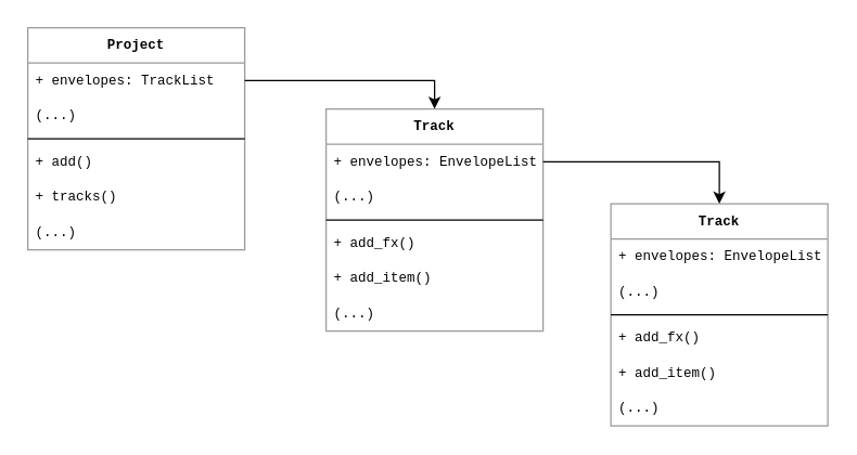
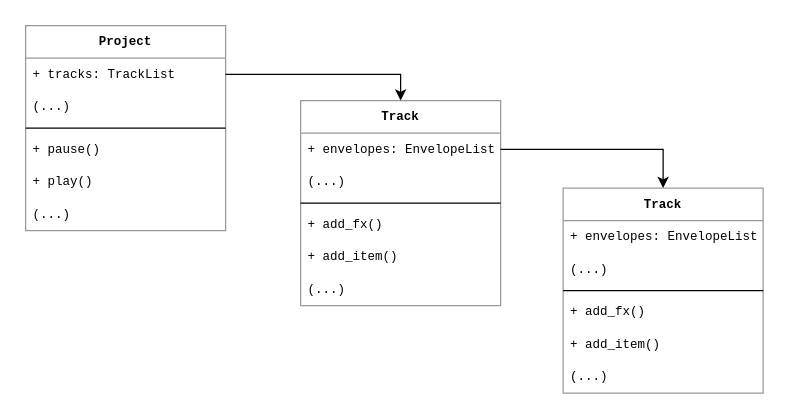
  <mxCell id="0" />
  <mxCell id="1" parent="0" />
  <mxCell id="2" value="Project" style="swimlane;fontStyle=1;align=center;verticalAlign=top;childLayout=stackLayout;horizontal=1;startSize=26;horizontalStack=0;resizeParent=1;resizeParentMax=0;resizeLast=0;collapsible=1;marginBottom=0;fontFamily=Courier New;fontSize=10;strokeColor=#999999;" vertex="1" parent="1"><mxGeometry x="20" y="20" width="160" height="164" as="geometry" /></mxCell>
- <mxCell id="3" value="+ envelopes: TrackList" style="text;strokeColor=none;fillColor=none;align=left;verticalAlign=top;spacingLeft=4;spacingRight=4;overflow=hidden;rotatable=0;points=[[0,0.5],[1,0.5]];portConstraint=eastwest;fontFamily=Courier New;fontSize=10;" vertex="1" parent="2"><mxGeometry y="26" width="160" height="26" as="geometry" /></mxCell>
+ <mxCell id="3" value="+ tracks: TrackList" style="text;strokeColor=none;fillColor=none;align=left;verticalAlign=top;spacingLeft=4;spacingRight=4;overflow=hidden;rotatable=0;points=[[0,0.5],[1,0.5]];portConstraint=eastwest;fontFamily=Courier New;fontSize=10;" vertex="1" parent="2"><mxGeometry y="26" width="160" height="26" as="geometry" /></mxCell>
  <mxCell id="4" value="(...)" style="text;strokeColor=none;fillColor=none;align=left;verticalAlign=top;spacingLeft=4;spacingRight=4;overflow=hidden;rotatable=0;points=[[0,0.5],[1,0.5]];portConstraint=eastwest;fontFamily=Courier New;fontSize=10;" vertex="1" parent="2"><mxGeometry y="52" width="160" height="26" as="geometry" /></mxCell>
  <mxCell id="5" value="" style="line;strokeWidth=1;fillColor=none;align=left;verticalAlign=middle;spacingTop=-1;spacingLeft=3;spacingRight=3;rotatable=0;labelPosition=right;points=[];portConstraint=eastwest;fontFamily=Courier New;fontSize=10;" vertex="1" parent="2"><mxGeometry y="78" width="160" height="8" as="geometry" /></mxCell>
- <mxCell id="6" value="+ add()" style="text;strokeColor=none;fillColor=none;align=left;verticalAlign=top;spacingLeft=4;spacingRight=4;overflow=hidden;rotatable=0;points=[[0,0.5],[1,0.5]];portConstraint=eastwest;fontFamily=Courier New;fontSize=10;" vertex="1" parent="2"><mxGeometry y="86" width="160" height="26" as="geometry" /></mxCell>
- <mxCell id="7" value="+ tracks()" style="text;strokeColor=none;fillColor=none;align=left;verticalAlign=top;spacingLeft=4;spacingRight=4;overflow=hidden;rotatable=0;points=[[0,0.5],[1,0.5]];portConstraint=eastwest;fontFamily=Courier New;fontSize=10;" vertex="1" parent="2"><mxGeometry y="112" width="160" height="26" as="geometry" /></mxCell>
+ <mxCell id="6" value="+ pause()" style="text;strokeColor=none;fillColor=none;align=left;verticalAlign=top;spacingLeft=4;spacingRight=4;overflow=hidden;rotatable=0;points=[[0,0.5],[1,0.5]];portConstraint=eastwest;fontFamily=Courier New;fontSize=10;" vertex="1" parent="2"><mxGeometry y="86" width="160" height="26" as="geometry" /></mxCell>
+ <mxCell id="7" value="+ play()" style="text;strokeColor=none;fillColor=none;align=left;verticalAlign=top;spacingLeft=4;spacingRight=4;overflow=hidden;rotatable=0;points=[[0,0.5],[1,0.5]];portConstraint=eastwest;fontFamily=Courier New;fontSize=10;" vertex="1" parent="2"><mxGeometry y="112" width="160" height="26" as="geometry" /></mxCell>
  <mxCell id="8" value="(...)" style="text;strokeColor=none;fillColor=none;align=left;verticalAlign=top;spacingLeft=4;spacingRight=4;overflow=hidden;rotatable=0;points=[[0,0.5],[1,0.5]];portConstraint=eastwest;fontFamily=Courier New;fontSize=10;" vertex="1" parent="2"><mxGeometry y="138" width="160" height="26" as="geometry" /></mxCell>
  <mxCell id="9" value="Track" style="swimlane;fontStyle=1;align=center;verticalAlign=top;childLayout=stackLayout;horizontal=1;startSize=26;horizontalStack=0;resizeParent=1;resizeParentMax=0;resizeLast=0;collapsible=1;marginBottom=0;fontFamily=Courier New;fontSize=10;strokeColor=#999999;" vertex="1" parent="1"><mxGeometry x="240" y="80" width="160" height="164" as="geometry" /></mxCell>
  <mxCell id="10" value="+ envelopes: EnvelopeList" style="text;strokeColor=none;fillColor=none;align=left;verticalAlign=top;spacingLeft=4;spacingRight=4;overflow=hidden;rotatable=0;points=[[0,0.5],[1,0.5]];portConstraint=eastwest;fontFamily=Courier New;fontSize=10;" vertex="1" parent="9"><mxGeometry y="26" width="160" height="26" as="geometry" /></mxCell>
  <mxCell id="11" value="(...)" style="text;strokeColor=none;fillColor=none;align=left;verticalAlign=top;spacingLeft=4;spacingRight=4;overflow=hidden;rotatable=0;points=[[0,0.5],[1,0.5]];portConstraint=eastwest;fontFamily=Courier New;fontSize=10;" vertex="1" parent="9"><mxGeometry y="52" width="160" height="26" as="geometry" /></mxCell>
  <mxCell id="12" value="" style="line;strokeWidth=1;fillColor=none;align=left;verticalAlign=middle;spacingTop=-1;spacingLeft=3;spacingRight=3;rotatable=0;labelPosition=right;points=[];portConstraint=eastwest;fontFamily=Courier New;fontSize=10;" vertex="1" parent="9"><mxGeometry y="78" width="160" height="8" as="geometry" /></mxCell>
  <mxCell id="13" value="+ add_fx()" style="text;strokeColor=none;fillColor=none;align=left;verticalAlign=top;spacingLeft=4;spacingRight=4;overflow=hidden;rotatable=0;points=[[0,0.5],[1,0.5]];portConstraint=eastwest;fontFamily=Courier New;fontSize=10;" vertex="1" parent="9"><mxGeometry y="86" width="160" height="26" as="geometry" /></mxCell>
  <mxCell id="14" value="+ add_item()" style="text;strokeColor=none;fillColor=none;align=left;verticalAlign=top;spacingLeft=4;spacingRight=4;overflow=hidden;rotatable=0;points=[[0,0.5],[1,0.5]];portConstraint=eastwest;fontFamily=Courier New;fontSize=10;" vertex="1" parent="9"><mxGeometry y="112" width="160" height="26" as="geometry" /></mxCell>
  <mxCell id="15" value="(...)" style="text;strokeColor=none;fillColor=none;align=left;verticalAlign=top;spacingLeft=4;spacingRight=4;overflow=hidden;rotatable=0;points=[[0,0.5],[1,0.5]];portConstraint=eastwest;fontFamily=Courier New;fontSize=10;" vertex="1" parent="9"><mxGeometry y="138" width="160" height="26" as="geometry" /></mxCell>
  <mxCell id="16" style="edgeStyle=orthogonalEdgeStyle;rounded=0;orthogonalLoop=1;jettySize=auto;html=1;exitX=1;exitY=0.5;exitDx=0;exitDy=0;entryX=0.5;entryY=0;entryDx=0;entryDy=0;fontFamily=Courier New;fontSize=10;" edge="1" parent="1" source="3" target="9"><mxGeometry relative="1" as="geometry" /></mxCell>
  <mxCell id="17" value="Track" style="swimlane;fontStyle=1;align=center;verticalAlign=top;childLayout=stackLayout;horizontal=1;startSize=26;horizontalStack=0;resizeParent=1;resizeParentMax=0;resizeLast=0;collapsible=1;marginBottom=0;fontFamily=Courier New;fontSize=10;strokeColor=#999999;" vertex="1" parent="1"><mxGeometry x="450" y="150" width="160" height="164" as="geometry" /></mxCell>
  <mxCell id="18" value="+ envelopes: EnvelopeList" style="text;strokeColor=none;fillColor=none;align=left;verticalAlign=top;spacingLeft=4;spacingRight=4;overflow=hidden;rotatable=0;points=[[0,0.5],[1,0.5]];portConstraint=eastwest;fontFamily=Courier New;fontSize=10;" vertex="1" parent="17"><mxGeometry y="26" width="160" height="26" as="geometry" /></mxCell>
  <mxCell id="19" value="(...)" style="text;strokeColor=none;fillColor=none;align=left;verticalAlign=top;spacingLeft=4;spacingRight=4;overflow=hidden;rotatable=0;points=[[0,0.5],[1,0.5]];portConstraint=eastwest;fontFamily=Courier New;fontSize=10;" vertex="1" parent="17"><mxGeometry y="52" width="160" height="26" as="geometry" /></mxCell>
  <mxCell id="20" value="" style="line;strokeWidth=1;fillColor=none;align=left;verticalAlign=middle;spacingTop=-1;spacingLeft=3;spacingRight=3;rotatable=0;labelPosition=right;points=[];portConstraint=eastwest;fontFamily=Courier New;fontSize=10;" vertex="1" parent="17"><mxGeometry y="78" width="160" height="8" as="geometry" /></mxCell>
  <mxCell id="21" value="+ add_fx()" style="text;strokeColor=none;fillColor=none;align=left;verticalAlign=top;spacingLeft=4;spacingRight=4;overflow=hidden;rotatable=0;points=[[0,0.5],[1,0.5]];portConstraint=eastwest;fontFamily=Courier New;fontSize=10;" vertex="1" parent="17"><mxGeometry y="86" width="160" height="26" as="geometry" /></mxCell>
  <mxCell id="22" value="+ add_item()" style="text;strokeColor=none;fillColor=none;align=left;verticalAlign=top;spacingLeft=4;spacingRight=4;overflow=hidden;rotatable=0;points=[[0,0.5],[1,0.5]];portConstraint=eastwest;fontFamily=Courier New;fontSize=10;" vertex="1" parent="17"><mxGeometry y="112" width="160" height="26" as="geometry" /></mxCell>
  <mxCell id="23" value="(...)" style="text;strokeColor=none;fillColor=none;align=left;verticalAlign=top;spacingLeft=4;spacingRight=4;overflow=hidden;rotatable=0;points=[[0,0.5],[1,0.5]];portConstraint=eastwest;fontFamily=Courier New;fontSize=10;" vertex="1" parent="17"><mxGeometry y="138" width="160" height="26" as="geometry" /></mxCell>
  <mxCell id="24" style="edgeStyle=orthogonalEdgeStyle;rounded=0;orthogonalLoop=1;jettySize=auto;html=1;exitX=1;exitY=0.5;exitDx=0;exitDy=0;fontFamily=Courier New;fontSize=10;entryX=0.5;entryY=0;entryDx=0;entryDy=0;" edge="1" parent="1" source="10" target="17"><mxGeometry relative="1" as="geometry"><mxPoint x="470" y="110" as="targetPoint" /></mxGeometry></mxCell>
